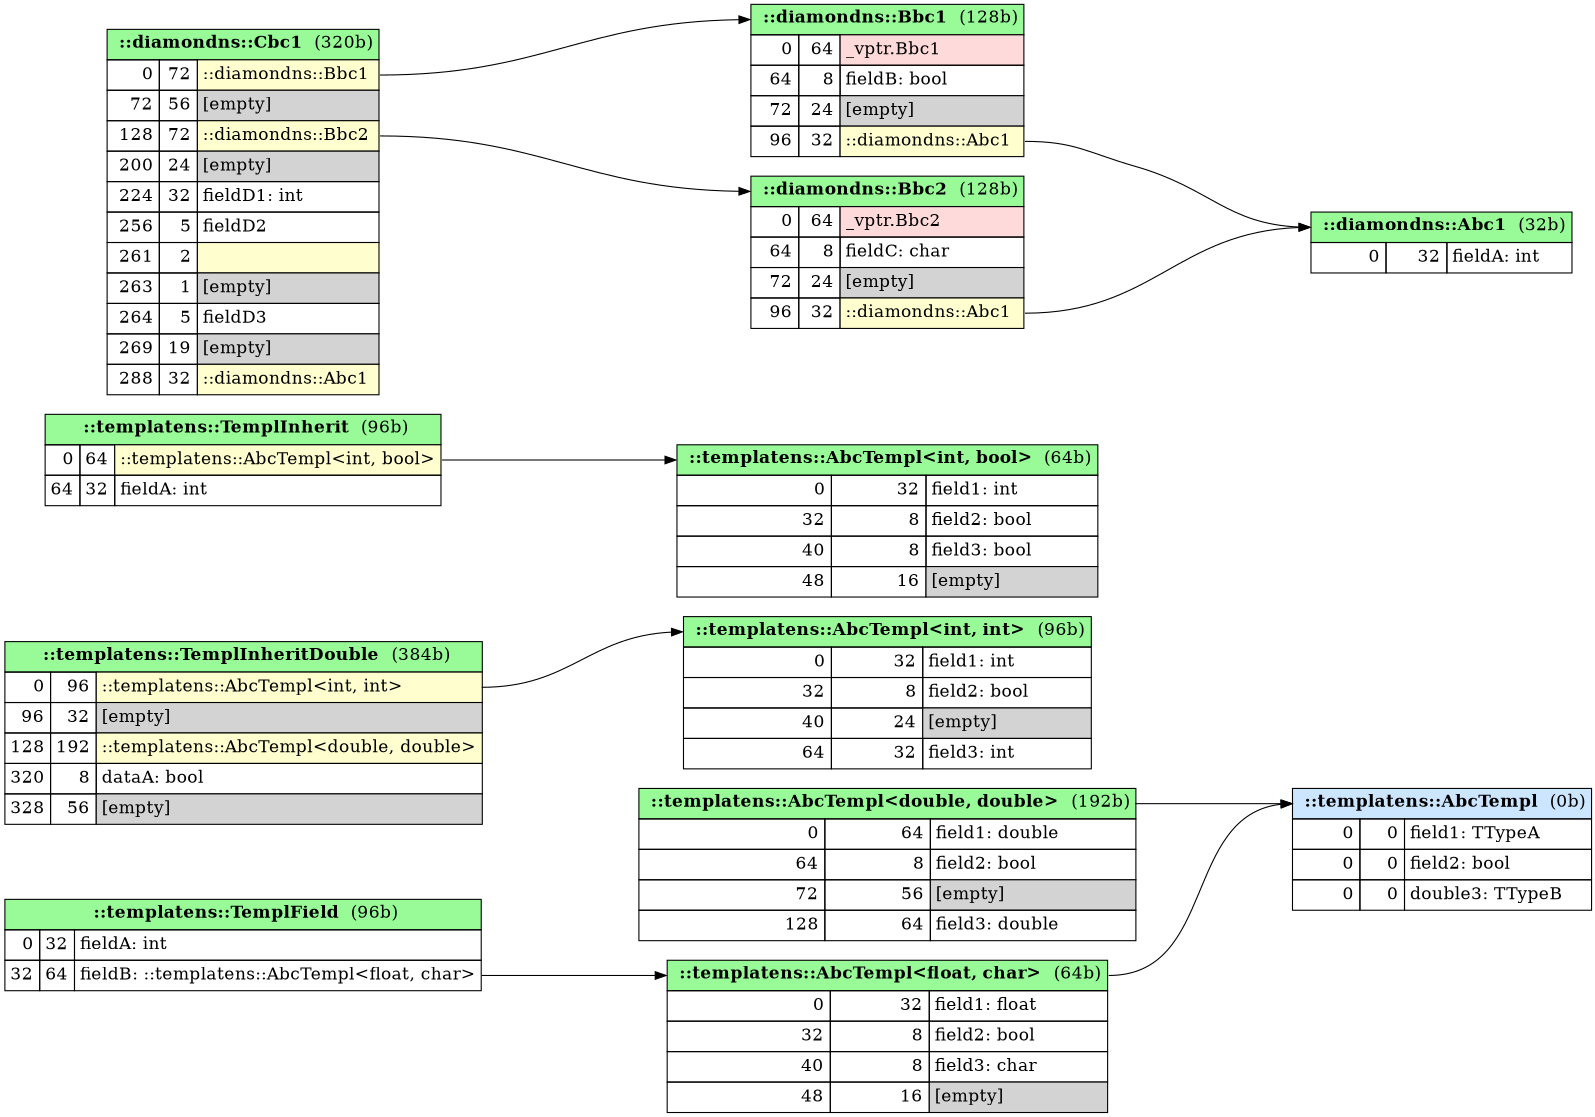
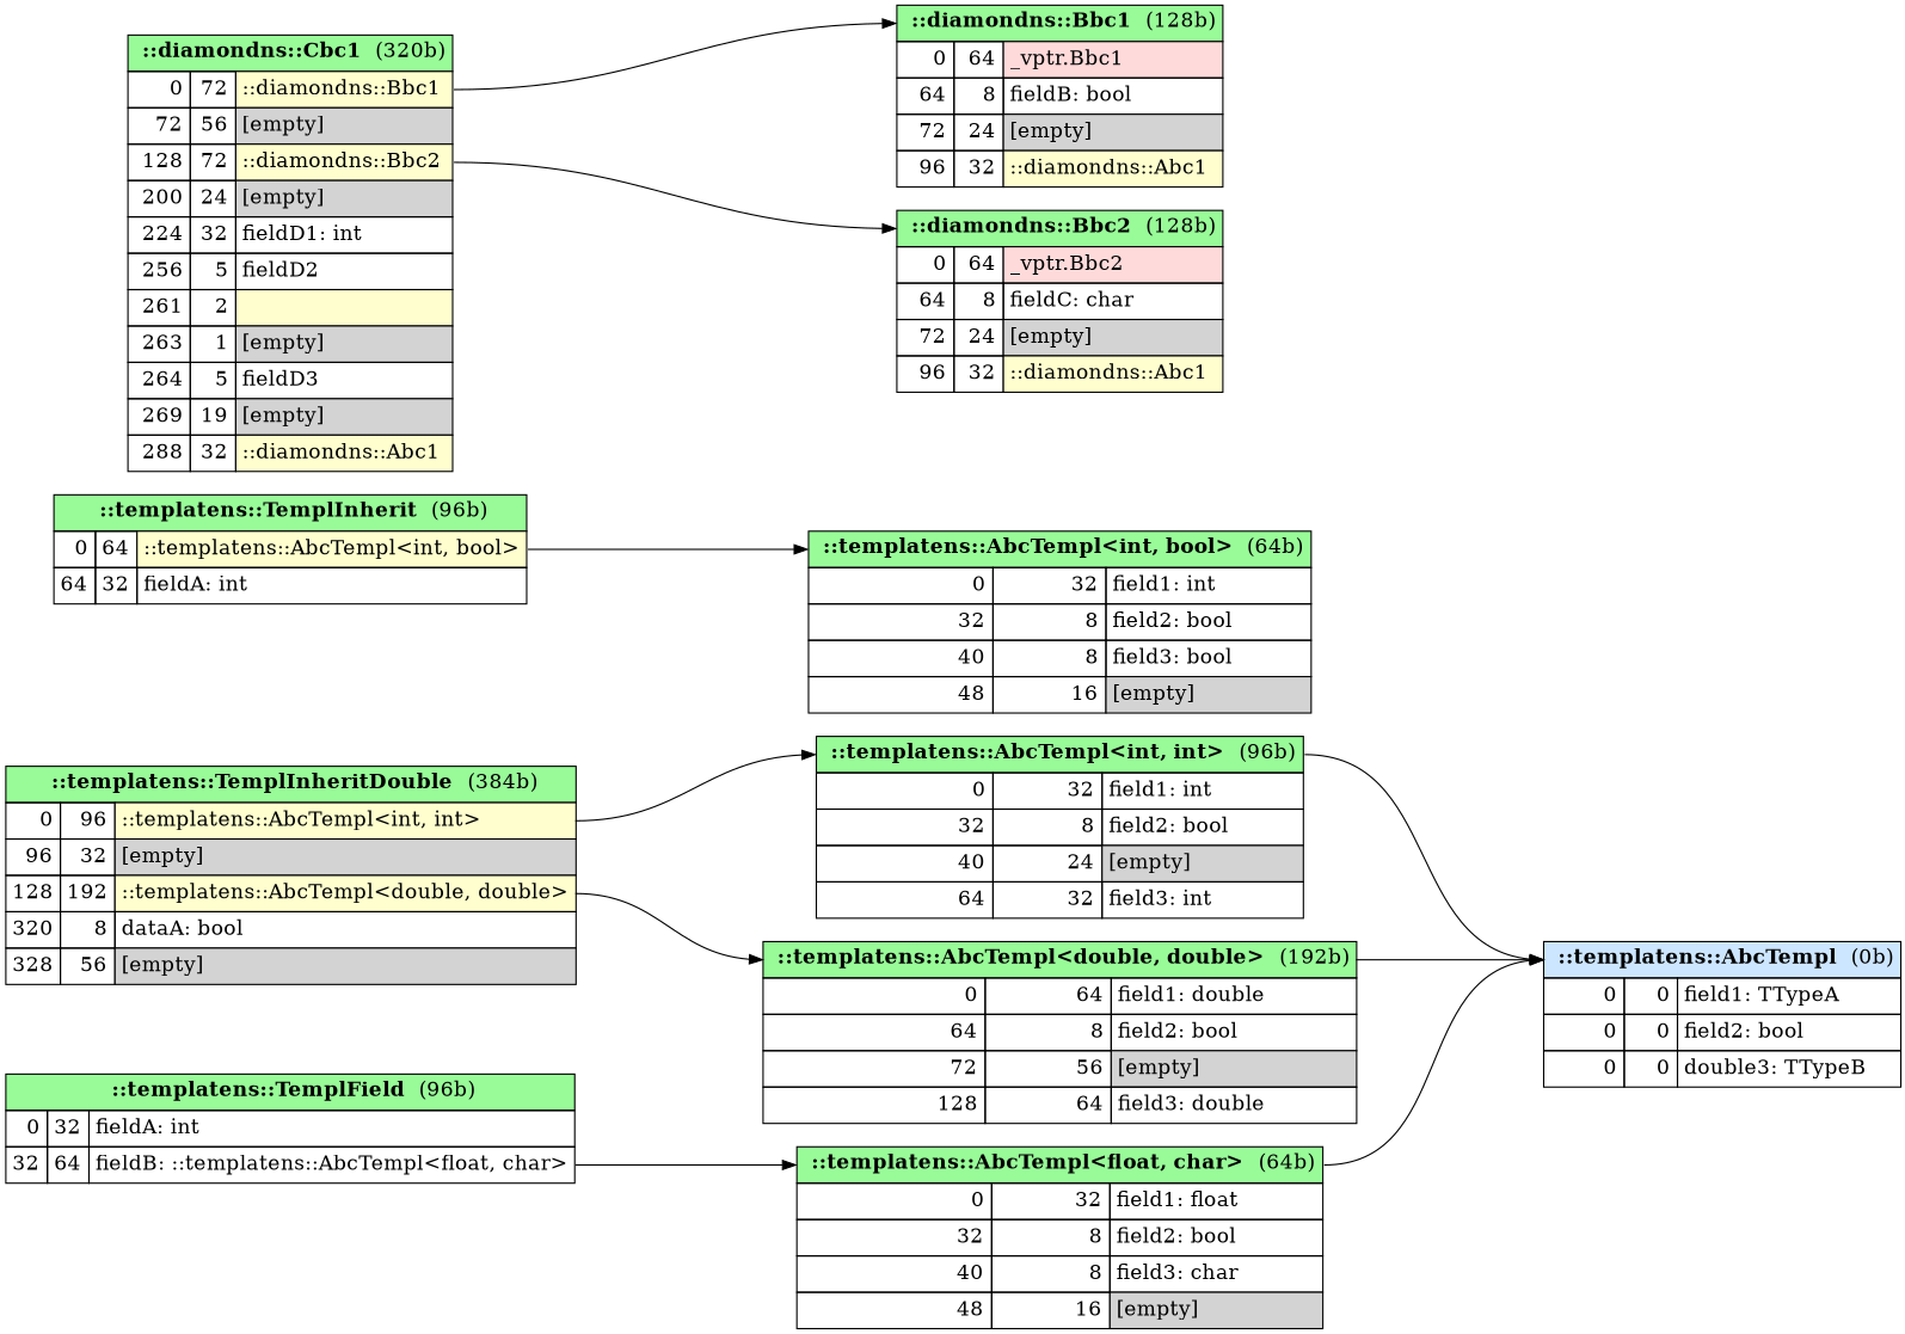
  digraph {
    fontname="DejaVu Serif"
    rankdir=LR
    ranksep=2
    node [fontname="DejaVu Serif" fontsize=16 shape=plain]
    edge [fontname="DejaVu Serif" headport=-1 tailport=out_0]
    n1 [label=<<table border="0" cellborder="1" cellspacing="0" cellpadding="4">             <tr> <td colspan="3" bgcolor="PaleGreen" port='-1'> <b>::templatens::TemplInheritDouble</b>  (384b)</td> </tr>             <tr> <td align="right" port='in_0'>0</td> <td align="right">96</td> <td align="left" bgcolor='#FEFECE' port='out_0'>::templatens::AbcTempl&lt;int, int&gt;</td> </tr>             <tr> <td align="right" port='in_1'>96</td> <td align="right">32</td> <td align="left" bgcolor='lightgray' port='out_1'>[empty]</td> </tr>             <tr> <td align="right" port='in_2'>128</td> <td align="right">192</td> <td align="left" bgcolor='#FEFECE' port='out_2'>::templatens::AbcTempl&lt;double, double&gt;</td> </tr>             <tr> <td align="right" port='in_3'>320</td> <td align="right">8</td> <td align="left" port='out_3'>dataA: bool</td> </tr>             <tr> <td align="right" port='in_4'>328</td> <td align="right">56</td> <td align="left" bgcolor='lightgray' port='out_4'>[empty]</td> </tr>         </table>>]
    n2 [label=<<table border="0" cellborder="1" cellspacing="0" cellpadding="4">             <tr> <td colspan="3" bgcolor="PaleGreen" port='-1'> <b>::templatens::AbcTempl&lt;double, double&gt;</b>  (192b)</td> </tr>             <tr> <td align="right" port='in_0'>0</td> <td align="right">64</td> <td align="left" port='out_0'>field1: double</td> </tr>             <tr> <td align="right" port='in_1'>64</td> <td align="right">8</td> <td align="left" port='out_1'>field2: bool</td> </tr>             <tr> <td align="right" port='in_2'>72</td> <td align="right">56</td> <td align="left" bgcolor='lightgray' port='out_2'>[empty]</td> </tr>             <tr> <td align="right" port='in_3'>128</td> <td align="right">64</td> <td align="left" port='out_3'>field3: double</td> </tr>         </table>>]
    n3 [label=<<table border="0" cellborder="1" cellspacing="0" cellpadding="4">             <tr> <td colspan="3" bgcolor="PaleGreen" port='-1'> <b>::templatens::AbcTempl&lt;int, int&gt;</b>  (96b)</td> </tr>             <tr> <td align="right" port='in_0'>0</td> <td align="right">32</td> <td align="left" port='out_0'>field1: int</td> </tr>             <tr> <td align="right" port='in_1'>32</td> <td align="right">8</td> <td align="left" port='out_1'>field2: bool</td> </tr>             <tr> <td align="right" port='in_2'>40</td> <td align="right">24</td> <td align="left" bgcolor='lightgray' port='out_2'>[empty]</td> </tr>             <tr> <td align="right" port='in_3'>64</td> <td align="right">32</td> <td align="left" port='out_3'>field3: int</td> </tr>         </table>>]
    n4 [label=<<table border="0" cellborder="1" cellspacing="0" cellpadding="4">             <tr> <td colspan="3" bgcolor="#cde6ff" port='-1'> <b>::templatens::AbcTempl</b>  (0b)</td> </tr>             <tr> <td align="right" port='in_0'>0</td> <td align="right">0</td> <td align="left" port='out_0'>field1: TTypeA</td> </tr>             <tr> <td align="right" port='in_1'>0</td> <td align="right">0</td> <td align="left" port='out_1'>field2: bool</td> </tr>             <tr> <td align="right" port='in_2'>0</td> <td align="right">0</td> <td align="left" port='out_2'>double3: TTypeB</td> </tr>         </table>>]
    n5 [label=<<table border="0" cellborder="1" cellspacing="0" cellpadding="4">             <tr> <td colspan="3" bgcolor="PaleGreen" port='-1'> <b>::templatens::TemplInherit</b>  (96b)</td> </tr>             <tr> <td align="right" port='in_0'>0</td> <td align="right">64</td> <td align="left" bgcolor='#FEFECE' port='out_0'>::templatens::AbcTempl&lt;int, bool&gt;</td> </tr>             <tr> <td align="right" port='in_1'>64</td> <td align="right">32</td> <td align="left" port='out_1'>fieldA: int</td> </tr>         </table>>]
    n6 [label=<<table border="0" cellborder="1" cellspacing="0" cellpadding="4">             <tr> <td colspan="3" bgcolor="PaleGreen" port='-1'> <b>::templatens::AbcTempl&lt;int, bool&gt;</b>  (64b)</td> </tr>             <tr> <td align="right" port='in_0'>0</td> <td align="right">32</td> <td align="left" port='out_0'>field1: int</td> </tr>             <tr> <td align="right" port='in_1'>32</td> <td align="right">8</td> <td align="left" port='out_1'>field2: bool</td> </tr>             <tr> <td align="right" port='in_2'>40</td> <td align="right">8</td> <td align="left" port='out_2'>field3: bool</td> </tr>             <tr> <td align="right" port='in_3'>48</td> <td align="right">16</td> <td align="left" bgcolor='lightgray' port='out_3'>[empty]</td> </tr>         </table>>]
    n7 [label=<<table border="0" cellborder="1" cellspacing="0" cellpadding="4">             <tr> <td colspan="3" bgcolor="PaleGreen" port='-1'> <b>::templatens::TemplField</b>  (96b)</td> </tr>             <tr> <td align="right" port='in_0'>0</td> <td align="right">32</td> <td align="left" port='out_0'>fieldA: int</td> </tr>             <tr> <td align="right" port='in_1'>32</td> <td align="right">64</td> <td align="left" port='out_1'>fieldB: ::templatens::AbcTempl&lt;float, char&gt;</td> </tr>         </table>>]
    n8 [label=<<table border="0" cellborder="1" cellspacing="0" cellpadding="4">             <tr> <td colspan="3" bgcolor="PaleGreen" port='-1'> <b>::templatens::AbcTempl&lt;float, char&gt;</b>  (64b)</td> </tr>             <tr> <td align="right" port='in_0'>0</td> <td align="right">32</td> <td align="left" port='out_0'>field1: float</td> </tr>             <tr> <td align="right" port='in_1'>32</td> <td align="right">8</td> <td align="left" port='out_1'>field2: bool</td> </tr>             <tr> <td align="right" port='in_2'>40</td> <td align="right">8</td> <td align="left" port='out_2'>field3: char</td> </tr>             <tr> <td align="right" port='in_3'>48</td> <td align="right">16</td> <td align="left" bgcolor='lightgray' port='out_3'>[empty]</td> </tr>         </table>>]
    n9 [label=<<table border="0" cellborder="1" cellspacing="0" cellpadding="4">             <tr> <td colspan="3" bgcolor="PaleGreen" port='-1'> <b>::diamondns::Cbc1</b>  (320b)</td> </tr>             <tr> <td align="right" port='in_0'>0</td> <td align="right">72</td> <td align="left" bgcolor='#FEFECE' port='out_0'>::diamondns::Bbc1</td> </tr>             <tr> <td align="right" port='in_1'>72</td> <td align="right">56</td> <td align="left" bgcolor='lightgray' port='out_1'>[empty]</td> </tr>             <tr> <td align="right" port='in_2'>128</td> <td align="right">72</td> <td align="left" bgcolor='#FEFECE' port='out_2'>::diamondns::Bbc2</td> </tr>             <tr> <td align="right" port='in_3'>200</td> <td align="right">24</td> <td align="left" bgcolor='lightgray' port='out_3'>[empty]</td> </tr>             <tr> <td align="right" port='in_4'>224</td> <td align="right">32</td> <td align="left" port='out_4'>fieldD1: int</td> </tr>             <tr> <td align="right" port='in_5'>256</td> <td align="right">5</td> <td align="left" port='out_5'>fieldD2</td> </tr>             <tr> <td align="right" port='in_6'>261</td> <td align="right">2</td> <td align="left" bgcolor='#FEFECE' port='out_6'></td> </tr>             <tr> <td align="right" port='in_7'>263</td> <td align="right">1</td> <td align="left" bgcolor='lightgray' port='out_7'>[empty]</td> </tr>             <tr> <td align="right" port='in_8'>264</td> <td align="right">5</td> <td align="left" port='out_8'>fieldD3</td> </tr>             <tr> <td align="right" port='in_9'>269</td> <td align="right">19</td> <td align="left" bgcolor='lightgray' port='out_9'>[empty]</td> </tr>             <tr> <td align="right" port='in_10'>288</td> <td align="right">32</td> <td align="left" bgcolor='#FEFECE' port='out_10'>::diamondns::Abc1</td> </tr>         </table>>]
    n10 [label=<<table border="0" cellborder="1" cellspacing="0" cellpadding="4">             <tr> <td colspan="3" bgcolor="PaleGreen" port='-1'> <b>::diamondns::Bbc2</b>  (128b)</td> </tr>             <tr> <td align="right" port='in_0'>0</td> <td align="right">64</td> <td align="left" bgcolor='#ffdada' port='out_0'>_vptr.Bbc2</td> </tr>             <tr> <td align="right" port='in_1'>64</td> <td align="right">8</td> <td align="left" port='out_1'>fieldC: char</td> </tr>             <tr> <td align="right" port='in_2'>72</td> <td align="right">24</td> <td align="left" bgcolor='lightgray' port='out_2'>[empty]</td> </tr>             <tr> <td align="right" port='in_3'>96</td> <td align="right">32</td> <td align="left" bgcolor='#FEFECE' port='out_3'>::diamondns::Abc1</td> </tr>         </table>>]
    n11 [label=<<table border="0" cellborder="1" cellspacing="0" cellpadding="4">             <tr> <td colspan="3" bgcolor="PaleGreen" port='-1'> <b>::diamondns::Bbc1</b>  (128b)</td> </tr>             <tr> <td align="right" port='in_0'>0</td> <td align="right">64</td> <td align="left" bgcolor='#ffdada' port='out_0'>_vptr.Bbc1</td> </tr>             <tr> <td align="right" port='in_1'>64</td> <td align="right">8</td> <td align="left" port='out_1'>fieldB: bool</td> </tr>             <tr> <td align="right" port='in_2'>72</td> <td align="right">24</td> <td align="left" bgcolor='lightgray' port='out_2'>[empty]</td> </tr>             <tr> <td align="right" port='in_3'>96</td> <td align="right">32</td> <td align="left" bgcolor='#FEFECE' port='out_3'>::diamondns::Abc1</td> </tr>         </table>>]
-   n12 [label=<<table border="0" cellborder="1" cellspacing="0" cellpadding="4">             <tr> <td colspan="3" bgcolor="PaleGreen" port='-1'> <b>::diamondns::Abc1</b>  (32b)</td> </tr>             <tr> <td align="right" port='in_0'>0</td> <td align="right">32</td> <td align="left" port='out_0'>fieldA: int</td> </tr>         </table>>]
+   n1 -> n2 [tailport=out_2]
    n1 -> n3
    n2 -> n4 [tailport=-1]
+   n3 -> n4 [tailport=-1]
    n5 -> n6
    n7 -> n8 [tailport=out_1]
    n8 -> n4 [tailport=-1]
    n9 -> n10 [tailport=out_2]
    n9 -> n11
-   n10 -> n12 [tailport=out_3]
-   n11 -> n12 [tailport=out_3]
  }
